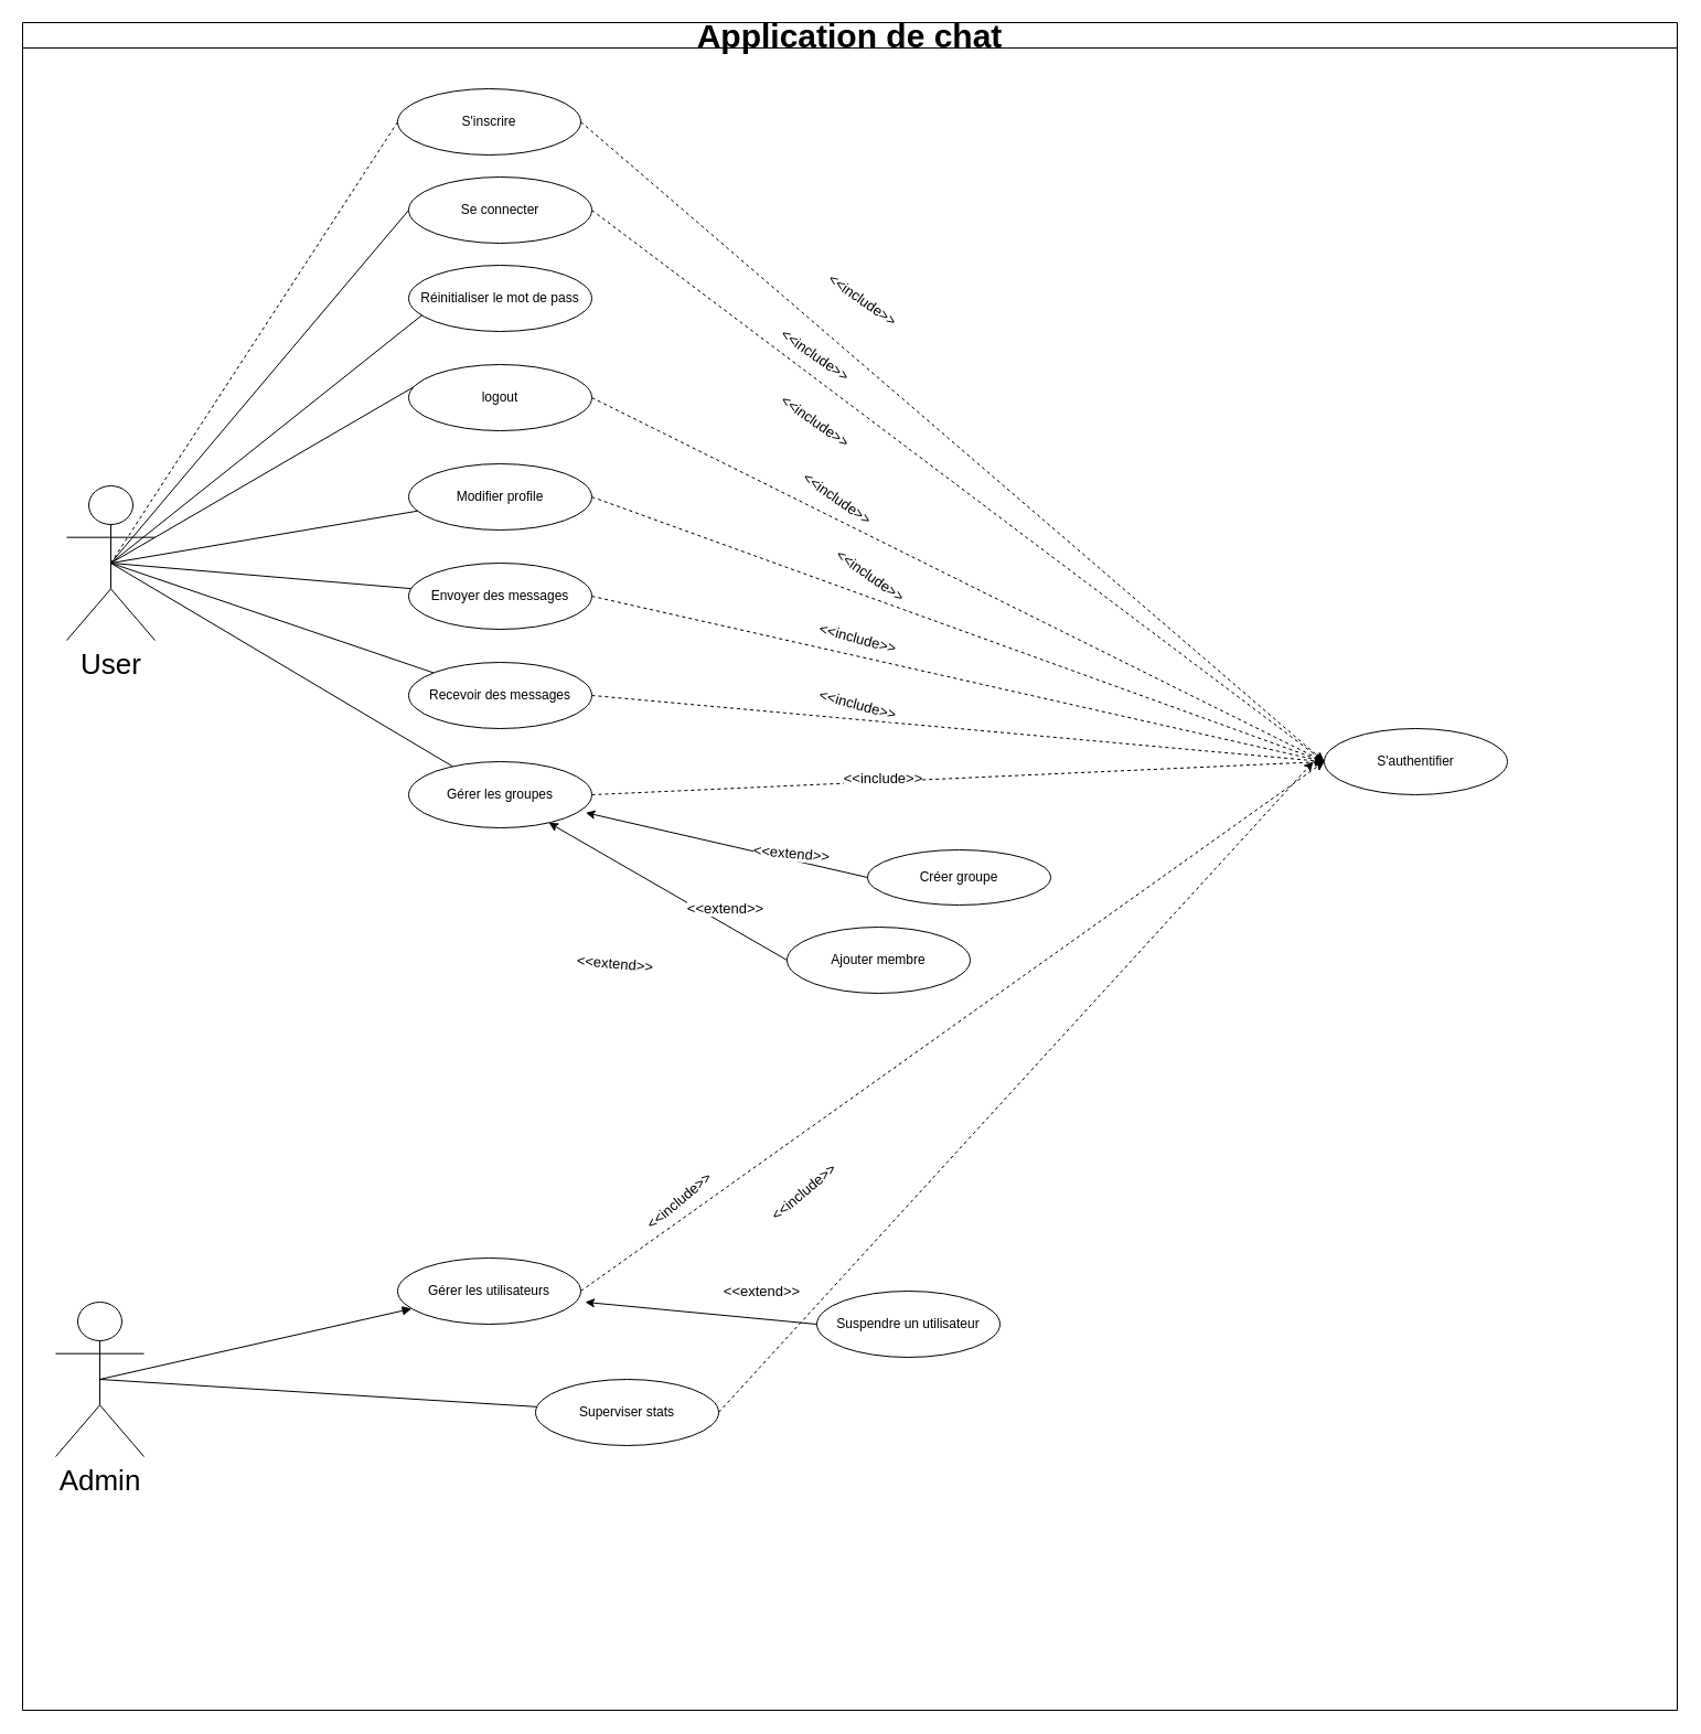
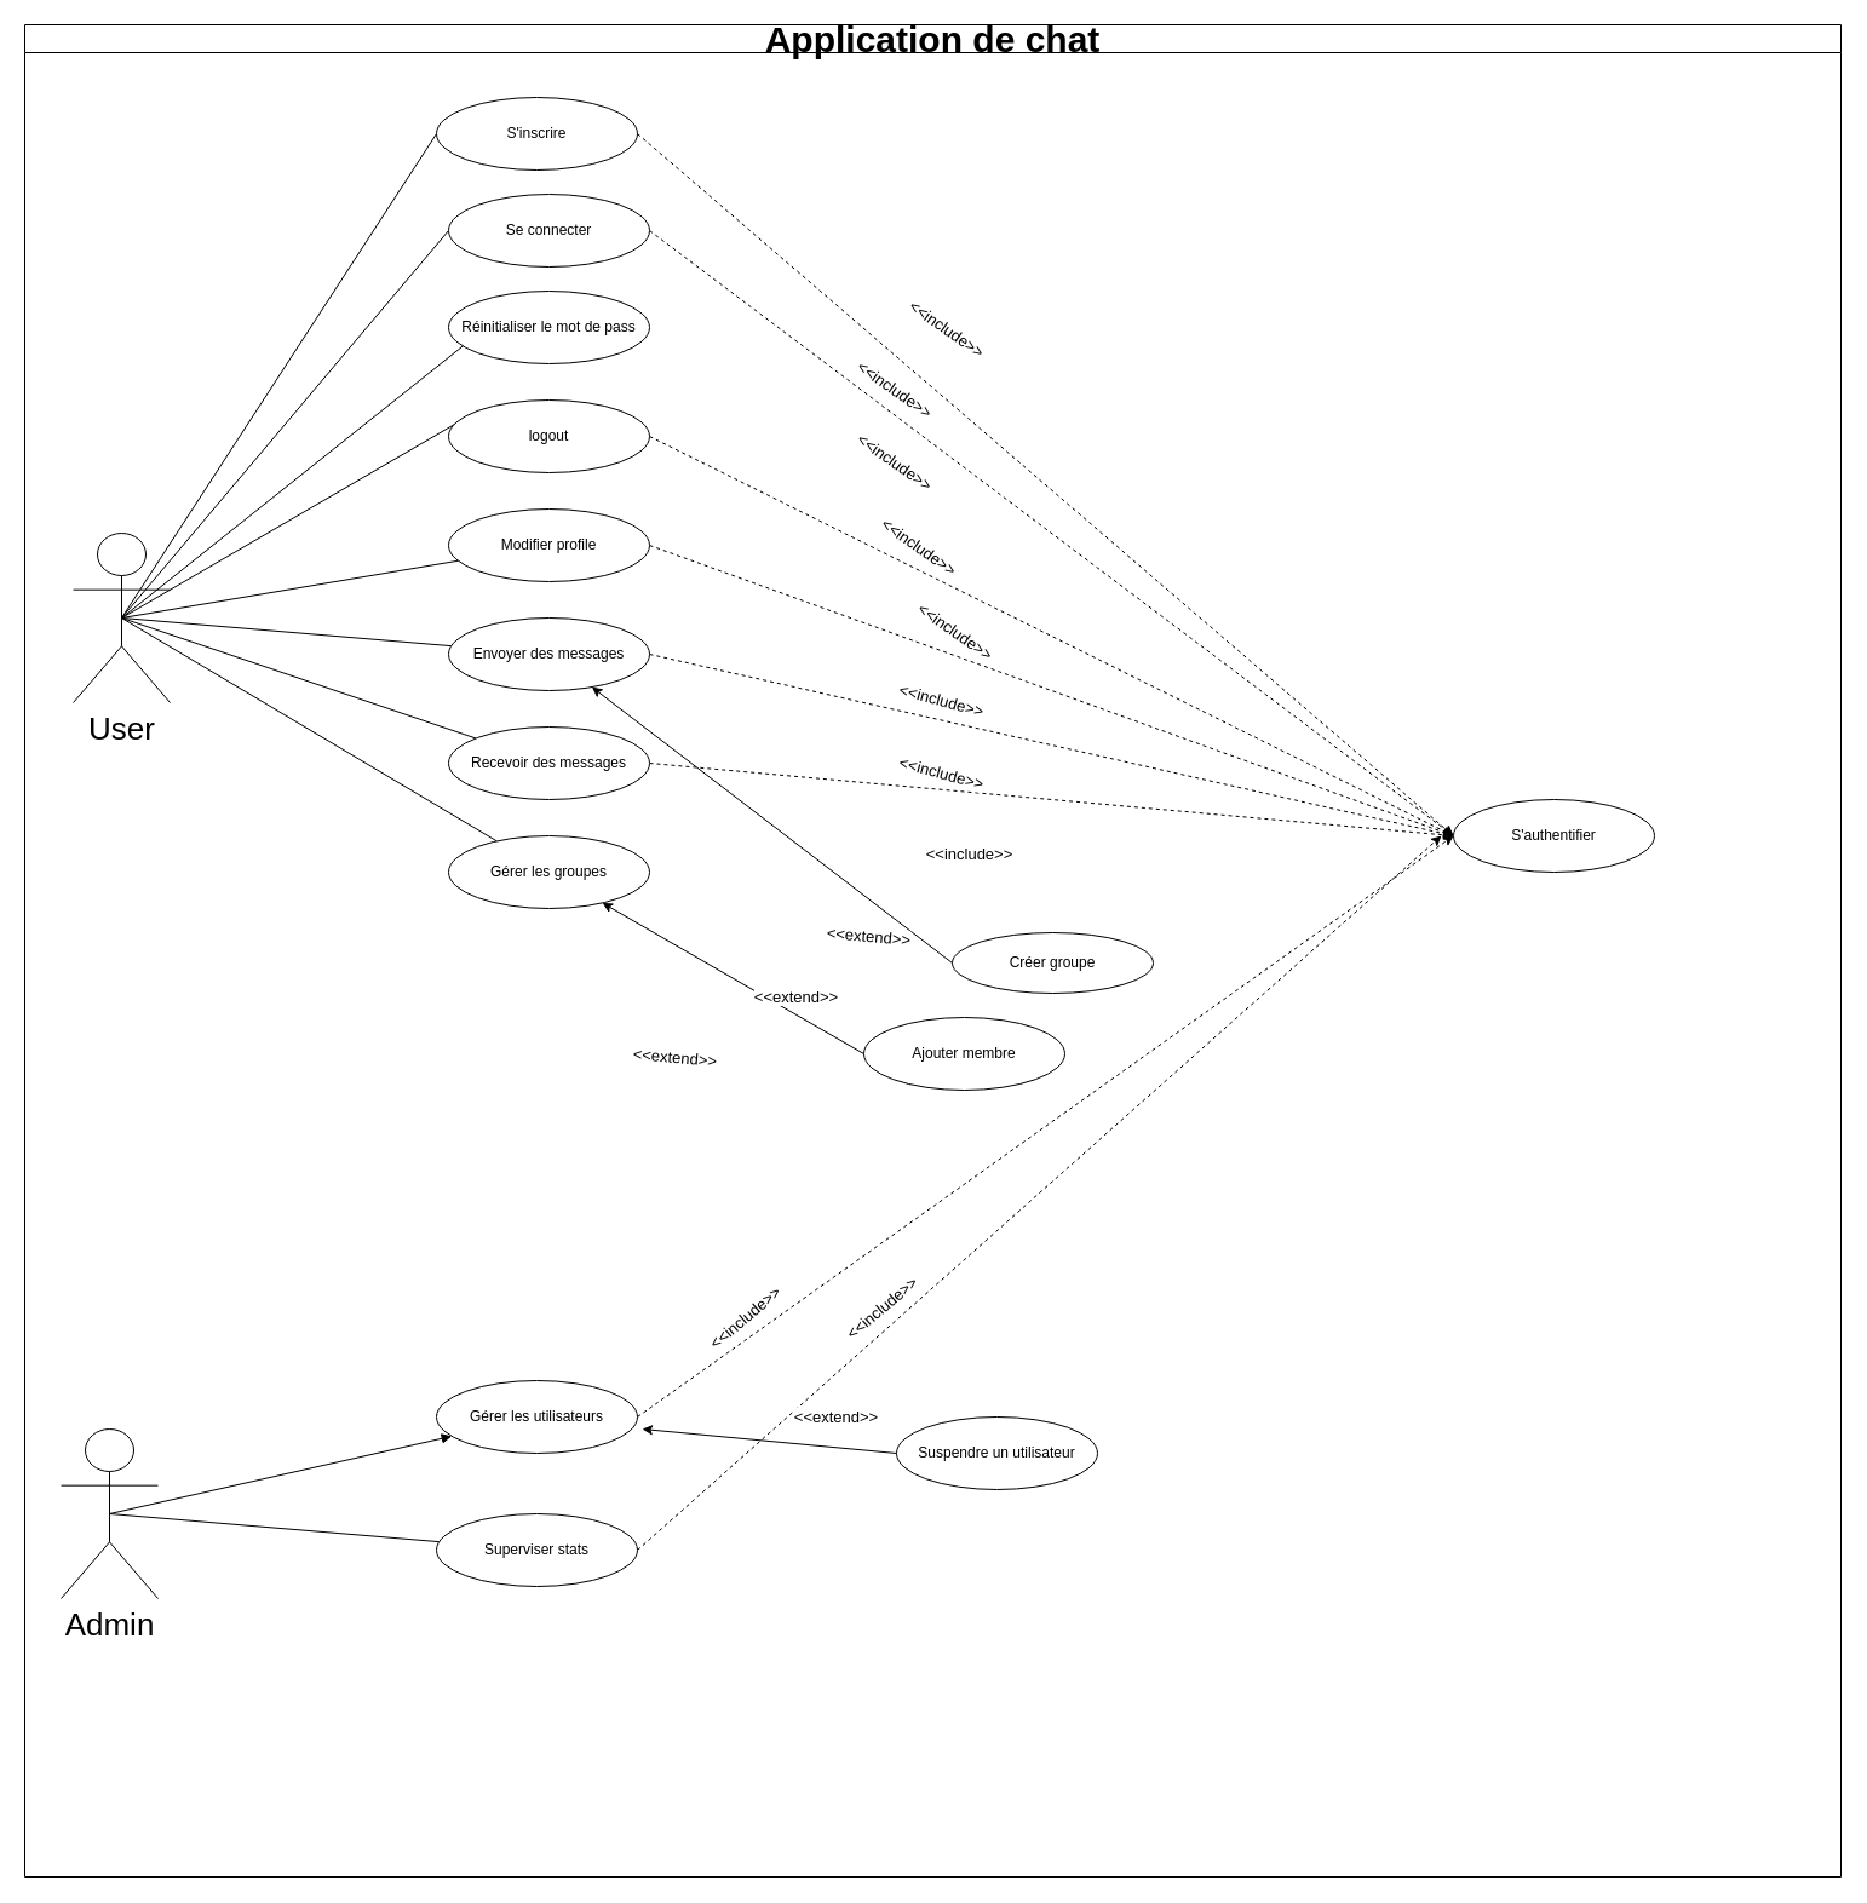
  <mxCell id="0" />
  <mxCell id="1" parent="0" />
  <mxCell id="2" style="rounded=0;orthogonalLoop=1;jettySize=auto;html=1;exitX=0.5;exitY=0.5;exitDx=0;exitDy=0;exitPerimeter=0;entryX=0;entryY=0.5;entryDx=0;entryDy=0;endArrow=none;startFill=0;" parent="1" source="10" target="12" edge="1"><mxGeometry relative="1" as="geometry" /></mxCell>
  <mxCell id="3" style="rounded=0;orthogonalLoop=1;jettySize=auto;html=1;exitX=0.5;exitY=0.5;exitDx=0;exitDy=0;exitPerimeter=0;entryX=0;entryY=0;entryDx=0;entryDy=0;endArrow=none;startFill=0;" parent="1" source="10" target="15" edge="1"><mxGeometry relative="1" as="geometry" /></mxCell>
  <mxCell id="4" style="rounded=0;orthogonalLoop=1;jettySize=auto;html=1;exitX=0.5;exitY=0.5;exitDx=0;exitDy=0;exitPerimeter=0;endArrow=none;startFill=0;" parent="1" source="10" target="17" edge="1"><mxGeometry relative="1" as="geometry" /></mxCell>
  <mxCell id="5" style="rounded=0;orthogonalLoop=1;jettySize=auto;html=1;exitX=0.5;exitY=0.5;exitDx=0;exitDy=0;exitPerimeter=0;endArrow=none;startFill=0;" parent="1" source="10" target="19" edge="1"><mxGeometry relative="1" as="geometry" /></mxCell>
  <mxCell id="6" style="rounded=0;orthogonalLoop=1;jettySize=auto;html=1;exitX=0.5;exitY=0.5;exitDx=0;exitDy=0;exitPerimeter=0;endArrow=none;startFill=0;" parent="1" source="10" target="21" edge="1"><mxGeometry relative="1" as="geometry" /></mxCell>
  <mxCell id="7" style="rounded=0;orthogonalLoop=1;jettySize=auto;html=1;exitX=0.5;exitY=0.5;exitDx=0;exitDy=0;exitPerimeter=0;endArrow=none;startFill=0;" parent="1" source="10" target="45" edge="1"><mxGeometry relative="1" as="geometry" /></mxCell>
  <mxCell id="8" style="rounded=0;orthogonalLoop=1;jettySize=auto;html=1;exitX=0.5;exitY=0.5;exitDx=0;exitDy=0;exitPerimeter=0;entryX=0;entryY=0.5;entryDx=0;entryDy=0;endArrow=none;startFill=0;" parent="1" source="10" edge="1"><mxGeometry relative="1" as="geometry" /></mxCell>
- <mxCell id="9" style="rounded=0;orthogonalLoop=1;jettySize=auto;html=1;exitX=0.5;exitY=0.5;exitDx=0;exitDy=0;exitPerimeter=0;entryX=0;entryY=0.5;entryDx=0;entryDy=0;endArrow=none;startFill=0;dashed=1;" parent="1" source="10" target="53" edge="1"><mxGeometry relative="1" as="geometry" /></mxCell>
+ <mxCell id="9" style="rounded=0;orthogonalLoop=1;jettySize=auto;html=1;exitX=0.5;exitY=0.5;exitDx=0;exitDy=0;exitPerimeter=0;entryX=0;entryY=0.5;entryDx=0;entryDy=0;endArrow=none;startFill=0;" parent="1" source="10" target="53" edge="1"><mxGeometry relative="1" as="geometry" /></mxCell>
  <mxCell id="10" value="&lt;font style=&quot;font-size: 26px;&quot;&gt;User&lt;/font&gt;&lt;div&gt;&lt;br&gt;&lt;/div&gt;" style="shape=umlActor;verticalLabelPosition=bottom;verticalAlign=top;html=1;outlineConnect=0;" parent="1" vertex="1"><mxGeometry x="60" y="440" width="80" height="140" as="geometry" /></mxCell>
  <mxCell id="11" style="rounded=0;orthogonalLoop=1;jettySize=auto;html=1;exitX=1;exitY=0.5;exitDx=0;exitDy=0;entryX=0;entryY=0.5;entryDx=0;entryDy=0;dashed=1;" parent="1" source="12" target="33" edge="1"><mxGeometry relative="1" as="geometry" /></mxCell>
  <mxCell id="12" value="Se connecter" style="ellipse;whiteSpace=wrap;html=1;" parent="1" vertex="1"><mxGeometry x="370" y="160" width="166" height="60" as="geometry" /></mxCell>
  <mxCell id="13" value="Réinitialiser le mot de pass" style="ellipse;whiteSpace=wrap;html=1;" parent="1" vertex="1"><mxGeometry x="370" y="240" width="166" height="60" as="geometry" /></mxCell>
  <mxCell id="14" style="rounded=0;orthogonalLoop=1;jettySize=auto;html=1;exitX=1;exitY=0.5;exitDx=0;exitDy=0;entryX=0;entryY=0.5;entryDx=0;entryDy=0;dashed=1;" parent="1" source="15" target="33" edge="1"><mxGeometry relative="1" as="geometry" /></mxCell>
  <mxCell id="15" value=" logout" style="ellipse;whiteSpace=wrap;html=1;" parent="1" vertex="1"><mxGeometry x="370" y="330" width="166" height="60" as="geometry" /></mxCell>
  <mxCell id="16" style="rounded=0;orthogonalLoop=1;jettySize=auto;html=1;exitX=1;exitY=0.5;exitDx=0;exitDy=0;dashed=1;" parent="1" source="17" edge="1"><mxGeometry relative="1" as="geometry"><mxPoint x="1200" y="690" as="targetPoint" /></mxGeometry></mxCell>
  <mxCell id="17" value="Modifier profile" style="ellipse;whiteSpace=wrap;html=1;" parent="1" vertex="1"><mxGeometry x="370" y="420" width="166" height="60" as="geometry" /></mxCell>
  <mxCell id="18" style="rounded=0;orthogonalLoop=1;jettySize=auto;html=1;exitX=1;exitY=0.5;exitDx=0;exitDy=0;entryX=0;entryY=0.5;entryDx=0;entryDy=0;dashed=1;" parent="1" source="19" target="33" edge="1"><mxGeometry relative="1" as="geometry" /></mxCell>
  <mxCell id="19" value="   Envoyer des messages" style="ellipse;whiteSpace=wrap;html=1;" parent="1" vertex="1"><mxGeometry x="370" y="510" width="166" height="60" as="geometry" /></mxCell>
  <mxCell id="20" style="rounded=0;orthogonalLoop=1;jettySize=auto;html=1;exitX=1;exitY=0.5;exitDx=0;exitDy=0;entryX=0;entryY=0.5;entryDx=0;entryDy=0;dashed=1;" parent="1" source="21" target="33" edge="1"><mxGeometry relative="1" as="geometry" /></mxCell>
  <mxCell id="21" value="    Recevoir des messages" style="ellipse;whiteSpace=wrap;html=1;" parent="1" vertex="1"><mxGeometry x="370" y="600" width="166" height="60" as="geometry" /></mxCell>
- <mxCell id="22" style="rounded=0;orthogonalLoop=1;jettySize=auto;html=1;exitX=1;exitY=0.5;exitDx=0;exitDy=0;entryX=0;entryY=0.5;entryDx=0;entryDy=0;dashed=1;" parent="1" source="45" target="33" edge="1"><mxGeometry relative="1" as="geometry" /></mxCell>
  <mxCell id="23" style="rounded=0;orthogonalLoop=1;jettySize=auto;html=1;exitX=0.5;exitY=0.5;exitDx=0;exitDy=0;exitPerimeter=0;endArrow=block;startFill=0;" parent="1" source="25" target="27" edge="1"><mxGeometry relative="1" as="geometry" /></mxCell>
  <mxCell id="24" style="rounded=0;orthogonalLoop=1;jettySize=auto;html=1;exitX=0.5;exitY=0.5;exitDx=0;exitDy=0;exitPerimeter=0;endArrow=none;startFill=0;" parent="1" source="25" target="29" edge="1"><mxGeometry relative="1" as="geometry" /></mxCell>
  <mxCell id="25" value="&lt;div&gt;&lt;font style=&quot;font-size: 26px;&quot;&gt;Admin&lt;/font&gt;&lt;/div&gt;" style="shape=umlActor;verticalLabelPosition=bottom;verticalAlign=top;html=1;outlineConnect=0;" parent="1" vertex="1"><mxGeometry x="50" y="1180" width="80" height="140" as="geometry" /></mxCell>
  <mxCell id="26" style="rounded=0;orthogonalLoop=1;jettySize=auto;html=1;exitX=1;exitY=0.5;exitDx=0;exitDy=0;entryX=0;entryY=0.5;entryDx=0;entryDy=0;dashed=1;" parent="1" source="27" target="33" edge="1"><mxGeometry relative="1" as="geometry" /></mxCell>
  <mxCell id="27" value="Gérer les utilisateurs" style="ellipse;whiteSpace=wrap;html=1;" parent="1" vertex="1"><mxGeometry x="360" y="1140" width="166" height="60" as="geometry" /></mxCell>
  <mxCell id="28" style="rounded=0;orthogonalLoop=1;jettySize=auto;html=1;exitX=1;exitY=0.5;exitDx=0;exitDy=0;dashed=1;" parent="1" source="29" edge="1"><mxGeometry relative="1" as="geometry"><mxPoint x="1190" y="690" as="targetPoint" /></mxGeometry></mxCell>
- <mxCell id="29" value="Superviser stats" style="ellipse;whiteSpace=wrap;html=1;" parent="1" vertex="1"><mxGeometry x="485" y="1250" width="166" height="60" as="geometry" /></mxCell>
+ <mxCell id="29" value="Superviser stats" style="ellipse;whiteSpace=wrap;html=1;" parent="1" vertex="1"><mxGeometry x="360" y="1250" width="166" height="60" as="geometry" /></mxCell>
  <mxCell id="30" style="rounded=0;orthogonalLoop=1;jettySize=auto;html=1;exitX=0.5;exitY=0.5;exitDx=0;exitDy=0;exitPerimeter=0;entryX=0.072;entryY=0.755;entryDx=0;entryDy=0;entryPerimeter=0;endArrow=none;startFill=0;" parent="1" source="10" target="13" edge="1"><mxGeometry relative="1" as="geometry" /></mxCell>
  <mxCell id="31" style="rounded=0;orthogonalLoop=1;jettySize=auto;html=1;exitX=0;exitY=0.5;exitDx=0;exitDy=0;" parent="1" source="55" edge="1"><mxGeometry relative="1" as="geometry"><mxPoint x="530" y="1180" as="targetPoint" /></mxGeometry></mxCell>
  <mxCell id="32" value="&lt;font style=&quot;font-size: 13px;&quot;&gt;&amp;lt;&amp;lt;extend&amp;gt;&amp;gt;&lt;/font&gt;" style="edgeLabel;html=1;align=center;verticalAlign=middle;resizable=0;points=[];rotation=0;" parent="1" connectable="0" vertex="1"><mxGeometry x="689.996" y="1169.997" as="geometry" /></mxCell>
  <mxCell id="33" value="  S'authentifier" style="ellipse;whiteSpace=wrap;html=1;" parent="1" vertex="1"><mxGeometry x="1200" y="660" width="166" height="60" as="geometry" /></mxCell>
  <mxCell id="34" value="&lt;font style=&quot;font-size: 13px;&quot;&gt;&amp;lt;&amp;lt;include&amp;gt;&amp;gt;&lt;/font&gt;" style="edgeLabel;html=1;align=center;verticalAlign=middle;resizable=0;points=[];rotation=35;" parent="1" connectable="0" vertex="1"><mxGeometry x="759.997" y="330.002" as="geometry"><mxPoint x="-23.461" y="4.071" as="offset" /></mxGeometry></mxCell>
  <mxCell id="35" value="&lt;font style=&quot;font-size: 13px;&quot;&gt;&amp;lt;&amp;lt;include&amp;gt;&amp;gt;&lt;/font&gt;" style="edgeLabel;html=1;align=center;verticalAlign=middle;resizable=0;points=[];rotation=35;" parent="1" connectable="0" vertex="1"><mxGeometry x="759.997" y="390.002" as="geometry"><mxPoint x="-23.461" y="4.071" as="offset" /></mxGeometry></mxCell>
  <mxCell id="36" value="&lt;font style=&quot;font-size: 13px;&quot;&gt;&amp;lt;&amp;lt;include&amp;gt;&amp;gt;&lt;/font&gt;" style="edgeLabel;html=1;align=center;verticalAlign=middle;resizable=0;points=[];rotation=35;" parent="1" connectable="0" vertex="1"><mxGeometry x="779.997" y="460.002" as="geometry"><mxPoint x="-23.461" y="4.071" as="offset" /></mxGeometry></mxCell>
  <mxCell id="37" value="&lt;font style=&quot;font-size: 13px;&quot;&gt;&amp;lt;&amp;lt;include&amp;gt;&amp;gt;&lt;/font&gt;" style="edgeLabel;html=1;align=center;verticalAlign=middle;resizable=0;points=[];rotation=35;" parent="1" connectable="0" vertex="1"><mxGeometry x="809.997" y="530.002" as="geometry"><mxPoint x="-23.461" y="4.071" as="offset" /></mxGeometry></mxCell>
  <mxCell id="38" value="&lt;font style=&quot;font-size: 13px;&quot;&gt;&amp;lt;&amp;lt;include&amp;gt;&amp;gt;&lt;/font&gt;" style="edgeLabel;html=1;align=center;verticalAlign=middle;resizable=0;points=[];rotation=15;" parent="1" connectable="0" vertex="1"><mxGeometry x="799.997" y="580.002" as="geometry"><mxPoint x="-23.461" y="4.071" as="offset" /></mxGeometry></mxCell>
  <mxCell id="39" value="&lt;font style=&quot;font-size: 13px;&quot;&gt;&amp;lt;&amp;lt;include&amp;gt;&amp;gt;&lt;/font&gt;" style="edgeLabel;html=1;align=center;verticalAlign=middle;resizable=0;points=[];rotation=15;" parent="1" connectable="0" vertex="1"><mxGeometry x="799.997" y="640.002" as="geometry"><mxPoint x="-23.461" y="4.071" as="offset" /></mxGeometry></mxCell>
  <mxCell id="40" value="&lt;font style=&quot;font-size: 13px;&quot;&gt;&amp;lt;&amp;lt;include&amp;gt;&amp;gt;&lt;/font&gt;" style="edgeLabel;html=1;align=center;verticalAlign=middle;resizable=0;points=[];rotation=-40;" parent="1" connectable="0" vertex="1"><mxGeometry x="629.997" y="1070.002" as="geometry"><mxPoint x="-23.461" y="4.071" as="offset" /></mxGeometry></mxCell>
  <mxCell id="41" value="&lt;font style=&quot;font-size: 13px;&quot;&gt;&amp;lt;&amp;lt;include&amp;gt;&amp;gt;&lt;/font&gt;" style="edgeLabel;html=1;align=center;verticalAlign=middle;resizable=0;points=[];rotation=-40;" parent="1" connectable="0" vertex="1"><mxGeometry x="726.997" y="1080.002" as="geometry"><mxPoint x="0.366" y="0.567" as="offset" /></mxGeometry></mxCell>
  <mxCell id="42" style="edgeStyle=orthogonalEdgeStyle;rounded=0;orthogonalLoop=1;jettySize=auto;html=1;exitX=1;exitY=0.5;exitDx=0;exitDy=0;entryX=0;entryY=0.5;entryDx=0;entryDy=0;" parent="1" target="33" edge="1"><mxGeometry relative="1" as="geometry" /></mxCell>
  <mxCell id="43" value="&lt;font style=&quot;font-size: 30px;&quot;&gt;Application de chat&lt;/font&gt;" style="swimlane;whiteSpace=wrap;html=1;" parent="1" vertex="1"><mxGeometry x="20" y="20" width="1500" height="1530" as="geometry" /></mxCell>
  <mxCell id="44" value="Créer groupe" style="ellipse;whiteSpace=wrap;html=1;" parent="43" vertex="1"><mxGeometry x="766" y="750" width="166" height="50" as="geometry" /></mxCell>
  <mxCell id="45" value="&lt;div&gt;&amp;nbsp;Gérer les&lt;span style=&quot;background-color: transparent; color: light-dark(rgb(0, 0, 0), rgb(255, 255, 255));&quot;&gt;&amp;nbsp;groupes&amp;nbsp;&lt;/span&gt;&lt;/div&gt;" style="ellipse;whiteSpace=wrap;html=1;" parent="43" vertex="1"><mxGeometry x="350" y="670" width="166" height="60" as="geometry" /></mxCell>
  <mxCell id="46" value="&lt;div&gt; Ajouter membre&lt;br/&gt;&lt;/div&gt;" style="ellipse;whiteSpace=wrap;html=1;" parent="43" vertex="1"><mxGeometry x="693" y="820" width="166" height="60" as="geometry" /></mxCell>
  <mxCell id="47" style="rounded=0;orthogonalLoop=1;jettySize=auto;html=1;exitX=0;exitY=0.5;exitDx=0;exitDy=0;" parent="43" source="46" target="45" edge="1"><mxGeometry relative="1" as="geometry" /></mxCell>
  <mxCell id="48" value="&lt;font style=&quot;font-size: 13px;&quot;&gt;&amp;lt;&amp;lt;extend&amp;gt;&amp;gt;&lt;/font&gt;" style="edgeLabel;html=1;align=center;verticalAlign=middle;resizable=0;points=[];rotation=0;" parent="47" connectable="0" vertex="1"><mxGeometry x="-0.587" y="-1" relative="1" as="geometry"><mxPoint x="-13" y="-21" as="offset" /></mxGeometry></mxCell>
- <mxCell id="49" style="rounded=0;orthogonalLoop=1;jettySize=auto;html=1;exitX=0;exitY=0.5;exitDx=0;exitDy=0;entryX=0.967;entryY=0.771;entryDx=0;entryDy=0;entryPerimeter=0;endArrow=classic;endFill=1;" parent="43" source="44" target="45" edge="1"><mxGeometry relative="1" as="geometry" /></mxCell>
+ <mxCell id="49" style="rounded=0;orthogonalLoop=1;jettySize=auto;html=1;exitX=0;exitY=0.5;exitDx=0;exitDy=0;endArrow=classic;endFill=1;" parent="43" source="44" target="19" edge="1"><mxGeometry relative="1" as="geometry" /></mxCell>
  <mxCell id="50" value="&lt;span style=&quot;font-size: 13px;&quot;&gt;&amp;lt;&amp;lt;extend&amp;gt;&amp;gt;&lt;/span&gt;" style="edgeLabel;html=1;align=center;verticalAlign=middle;resizable=0;points=[];rotation=5;" parent="43" connectable="0" vertex="1"><mxGeometry x="719.997" y="750.002" as="geometry"><mxPoint x="-23.461" y="4.071" as="offset" /></mxGeometry></mxCell>
  <mxCell id="51" value="&lt;font style=&quot;font-size: 13px;&quot;&gt;&amp;lt;&amp;lt;extend&amp;gt;&amp;gt;&lt;/font&gt;" style="edgeLabel;html=1;align=center;verticalAlign=middle;resizable=0;points=[];rotation=5;" parent="43" connectable="0" vertex="1"><mxGeometry x="559.997" y="850.002" as="geometry"><mxPoint x="-23.461" y="4.071" as="offset" /></mxGeometry></mxCell>
  <mxCell id="52" value="&lt;font style=&quot;font-size: 13px;&quot;&gt;&amp;lt;&amp;lt;include&amp;gt;&amp;gt;&lt;/font&gt;" style="edgeLabel;html=1;align=center;verticalAlign=middle;resizable=0;points=[];rotation=0;" parent="43" connectable="0" vertex="1"><mxGeometry x="802.997" y="680.002" as="geometry"><mxPoint x="-23.461" y="4.071" as="offset" /></mxGeometry></mxCell>
  <mxCell id="53" value="&amp;nbsp;S'inscrire&amp;nbsp;" style="ellipse;whiteSpace=wrap;html=1;" parent="43" vertex="1"><mxGeometry x="340" y="60" width="166" height="60" as="geometry" /></mxCell>
  <mxCell id="54" value="&lt;font style=&quot;font-size: 13px;&quot;&gt;&amp;lt;&amp;lt;include&amp;gt;&amp;gt;&lt;/font&gt;" style="edgeLabel;html=1;align=center;verticalAlign=middle;resizable=0;points=[];rotation=35;" parent="43" connectable="0" vertex="1"><mxGeometry x="782.997" y="260.002" as="geometry"><mxPoint x="-23.461" y="4.071" as="offset" /></mxGeometry></mxCell>
  <mxCell id="55" value=" Suspendre un utilisateur" style="ellipse;whiteSpace=wrap;html=1;" parent="43" vertex="1"><mxGeometry x="720" y="1150" width="166" height="60" as="geometry" /></mxCell>
  <mxCell id="56" style="rounded=0;orthogonalLoop=1;jettySize=auto;html=1;exitX=1;exitY=0.5;exitDx=0;exitDy=0;entryX=0;entryY=0.5;entryDx=0;entryDy=0;dashed=1;" parent="1" source="53" target="33" edge="1"><mxGeometry relative="1" as="geometry" /></mxCell>
